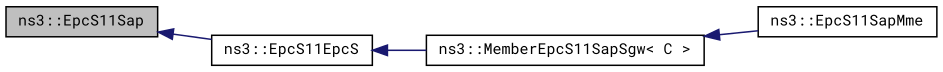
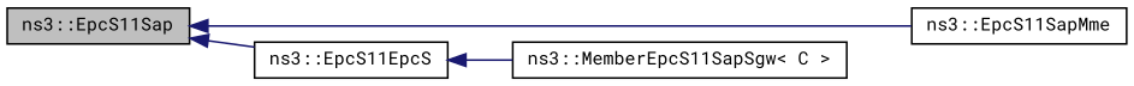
  digraph {
    fontname="Roboto Mono"
    rankdir=LR
    node [color=black fillcolor=white fontname="Roboto Mono" fontsize=10 shape=record style=filled]
    edge [color=midnightblue dir=back fontname="Roboto Mono" fontsize=10 labelfontname=Helvetica labelfontsize=10 style=solid]
    n1 [fillcolor=grey75 fontcolor=black height=0.2 label="ns3::EpcS11Sap" width=0.4]
    n2 [height=0.2 label="ns3::EpcS11SapMme" width=0.4]
    n3 [height=0.2 label="ns3::EpcS11EpcS" width=0.4]
    n4 [height=0.2 label="ns3::MemberEpcS11SapSgw\< C \>" width=0.4]
-   n4 -> n2
+   n1 -> n2
    n1 -> n3
    n3 -> n4
  }
